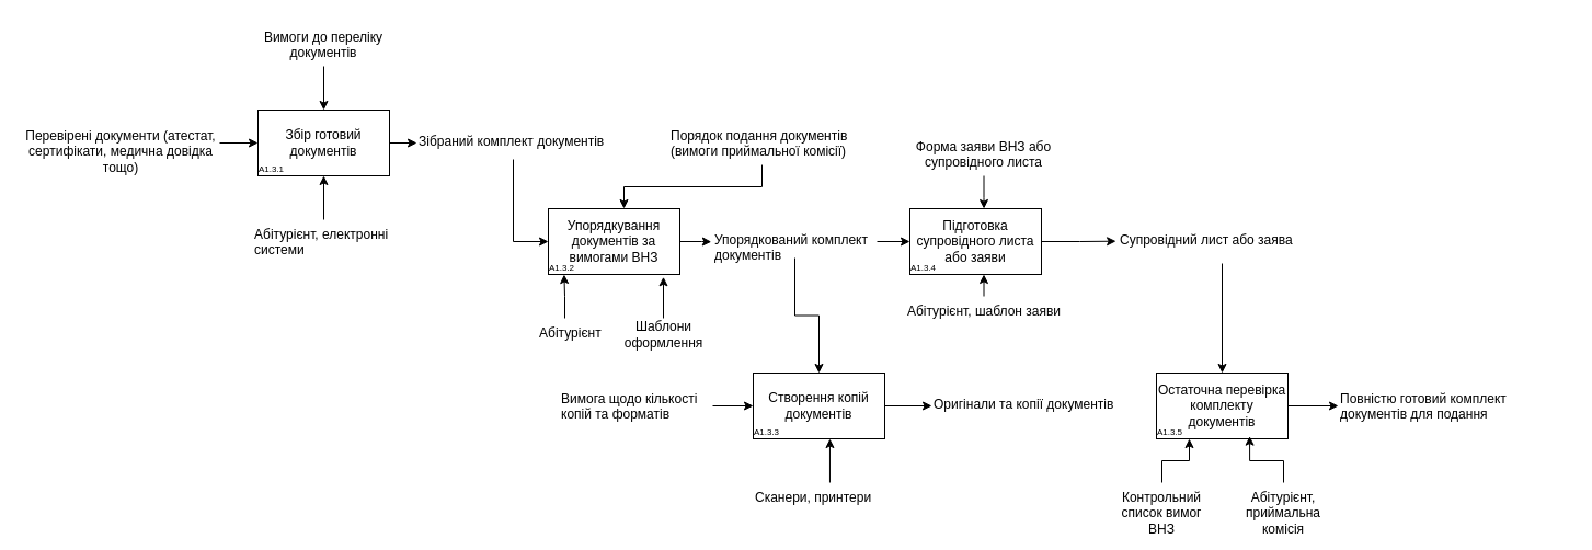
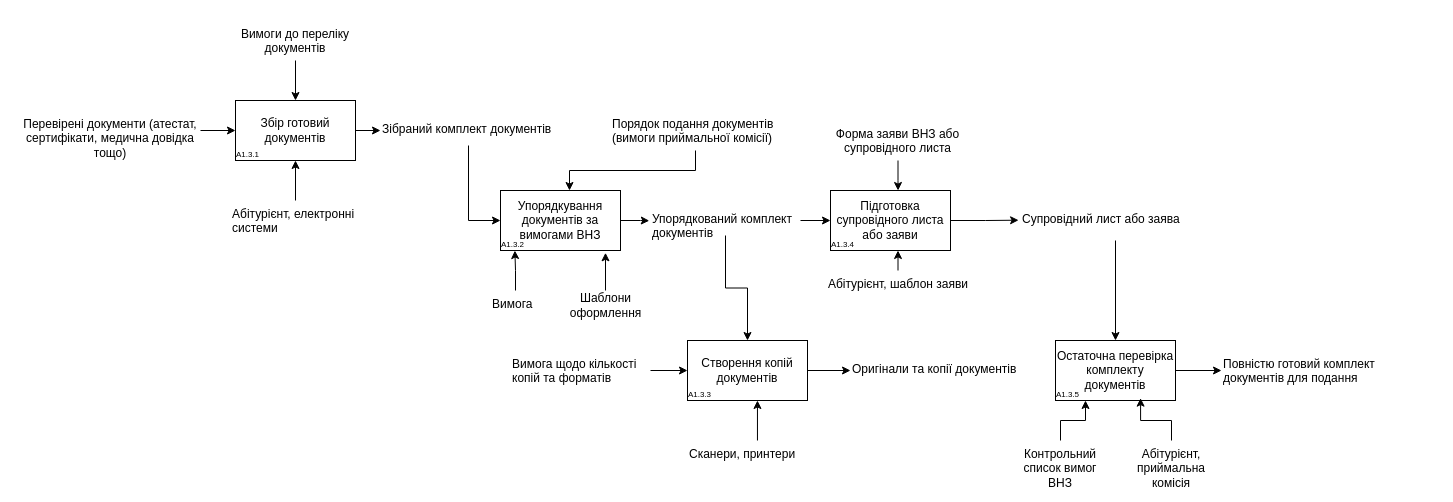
  <mxCell id="0" />
  <mxCell id="1" parent="0" />
  <mxCell id="2" style="edgeStyle=orthogonalEdgeStyle;rounded=0;orthogonalLoop=1;jettySize=auto;html=1;entryX=0;entryY=0.5;entryDx=0;entryDy=0;" edge="1" parent="1" source="3" target="10"><mxGeometry relative="1" as="geometry"><mxPoint x="390" y="130" as="targetPoint" /></mxGeometry></mxCell>
  <mxCell id="3" value="Збір готовий документів" style="rounded=0;whiteSpace=wrap;html=1;" vertex="1" parent="1"><mxGeometry x="235" y="100" width="120" height="60" as="geometry" /></mxCell>
  <mxCell id="4" style="edgeStyle=orthogonalEdgeStyle;rounded=0;orthogonalLoop=1;jettySize=auto;html=1;entryX=0;entryY=0.5;entryDx=0;entryDy=0;" edge="1" parent="1" source="5" target="3"><mxGeometry relative="1" as="geometry" /></mxCell>
  <mxCell id="5" value="Перевірені документи (атестат, сертифікати, медична довідка тощо)" style="text;whiteSpace=wrap;align=center;" vertex="1" parent="1"><mxGeometry x="20" y="110" width="180" height="40" as="geometry" /></mxCell>
  <mxCell id="6" value="Вимоги до переліку документів" style="text;whiteSpace=wrap;align=center;" vertex="1" parent="1"><mxGeometry x="210" y="20" width="170" height="40" as="geometry" /></mxCell>
  <mxCell id="7" style="edgeStyle=orthogonalEdgeStyle;rounded=0;orthogonalLoop=1;jettySize=auto;html=1;entryX=0.5;entryY=1;entryDx=0;entryDy=0;" edge="1" parent="1" source="8" target="3"><mxGeometry relative="1" as="geometry" /></mxCell>
  <mxCell id="8" value="Абітурієнт, електронні системи" style="text;whiteSpace=wrap;" vertex="1" parent="1"><mxGeometry x="230" y="200" width="130" height="40" as="geometry" /></mxCell>
  <mxCell id="9" style="edgeStyle=orthogonalEdgeStyle;rounded=0;orthogonalLoop=1;jettySize=auto;html=1;entryX=0;entryY=0.5;entryDx=0;entryDy=0;" edge="1" parent="1" source="10" target="12"><mxGeometry relative="1" as="geometry" /></mxCell>
  <mxCell id="10" value="Зібраний комплект документів" style="text;whiteSpace=wrap;" vertex="1" parent="1"><mxGeometry x="380" y="115" width="176" height="30" as="geometry" /></mxCell>
  <mxCell id="11" style="edgeStyle=orthogonalEdgeStyle;rounded=0;orthogonalLoop=1;jettySize=auto;html=1;entryX=0.5;entryY=0;entryDx=0;entryDy=0;" edge="1" parent="1" source="6" target="3"><mxGeometry relative="1" as="geometry" /></mxCell>
  <mxCell id="12" value="Упорядкування документів за вимогами ВНЗ" style="rounded=0;whiteSpace=wrap;html=1;" vertex="1" parent="1"><mxGeometry x="500" y="190" width="120" height="60" as="geometry" /></mxCell>
  <mxCell id="13" value="Порядок подання документів (вимоги приймальної комісії)" style="text;whiteSpace=wrap;" vertex="1" parent="1"><mxGeometry x="610" y="110" width="170" height="40" as="geometry" /></mxCell>
- <mxCell id="14" value="Абітурієнт " style="text;whiteSpace=wrap;" vertex="1" parent="1"><mxGeometry x="490" y="290" width="50" height="40" as="geometry" /></mxCell>
+ <mxCell id="14" value="Вимога " style="text;whiteSpace=wrap;" vertex="1" parent="1"><mxGeometry x="490" y="290" width="50" height="40" as="geometry" /></mxCell>
  <mxCell id="15" value="&lt;span style=&quot;text-align: left; text-wrap-mode: wrap;&quot;&gt;Шаблони оформлення&lt;/span&gt;" style="text;html=1;align=center;verticalAlign=middle;resizable=0;points=[];autosize=1;strokeColor=none;fillColor=none;" vertex="1" parent="1"><mxGeometry x="530" y="290" width="150" height="30" as="geometry" /></mxCell>
  <mxCell id="16" style="edgeStyle=orthogonalEdgeStyle;rounded=0;orthogonalLoop=1;jettySize=auto;html=1;entryX=0.5;entryY=0;entryDx=0;entryDy=0;" edge="1" parent="1" source="18" target="24"><mxGeometry relative="1" as="geometry" /></mxCell>
  <mxCell id="17" style="edgeStyle=orthogonalEdgeStyle;rounded=0;orthogonalLoop=1;jettySize=auto;html=1;entryX=0;entryY=0.5;entryDx=0;entryDy=0;" edge="1" parent="1" source="18" target="30"><mxGeometry relative="1" as="geometry" /></mxCell>
  <mxCell id="18" value="Упорядкований комплект документів" style="text;whiteSpace=wrap;" vertex="1" parent="1"><mxGeometry x="650" y="205" width="150" height="30" as="geometry" /></mxCell>
  <mxCell id="19" style="edgeStyle=orthogonalEdgeStyle;rounded=0;orthogonalLoop=1;jettySize=auto;html=1;entryX=0.575;entryY=0;entryDx=0;entryDy=0;entryPerimeter=0;" edge="1" parent="1" source="13" target="12"><mxGeometry relative="1" as="geometry" /></mxCell>
  <mxCell id="20" style="edgeStyle=orthogonalEdgeStyle;rounded=0;orthogonalLoop=1;jettySize=auto;html=1;entryX=0.12;entryY=1.001;entryDx=0;entryDy=0;entryPerimeter=0;" edge="1" parent="1" source="14" target="12"><mxGeometry relative="1" as="geometry" /></mxCell>
  <mxCell id="21" style="edgeStyle=orthogonalEdgeStyle;rounded=0;orthogonalLoop=1;jettySize=auto;html=1;entryX=0.875;entryY=1.038;entryDx=0;entryDy=0;entryPerimeter=0;" edge="1" parent="1" source="15" target="12"><mxGeometry relative="1" as="geometry" /></mxCell>
  <mxCell id="22" style="edgeStyle=orthogonalEdgeStyle;rounded=0;orthogonalLoop=1;jettySize=auto;html=1;entryX=-0.008;entryY=0.507;entryDx=0;entryDy=0;entryPerimeter=0;" edge="1" parent="1" source="12" target="18"><mxGeometry relative="1" as="geometry" /></mxCell>
  <mxCell id="23" style="edgeStyle=orthogonalEdgeStyle;rounded=0;orthogonalLoop=1;jettySize=auto;html=1;entryX=0;entryY=0.5;entryDx=0;entryDy=0;" edge="1" parent="1" source="24" target="28"><mxGeometry relative="1" as="geometry" /></mxCell>
  <mxCell id="24" value="Створення копій документів" style="rounded=0;whiteSpace=wrap;html=1;" vertex="1" parent="1"><mxGeometry x="687" y="340" width="120" height="60" as="geometry" /></mxCell>
  <mxCell id="25" style="edgeStyle=orthogonalEdgeStyle;rounded=0;orthogonalLoop=1;jettySize=auto;html=1;entryX=0;entryY=0.5;entryDx=0;entryDy=0;" edge="1" parent="1" source="26" target="24"><mxGeometry relative="1" as="geometry" /></mxCell>
  <mxCell id="26" value="Вимога щодо кількості копій та форматів" style="text;whiteSpace=wrap;" vertex="1" parent="1"><mxGeometry x="510" y="350" width="140" height="40" as="geometry" /></mxCell>
  <mxCell id="27" value="Сканери, принтери" style="text;whiteSpace=wrap;" vertex="1" parent="1"><mxGeometry x="687" y="440" width="140" height="40" as="geometry" /></mxCell>
  <mxCell id="28" value="Оригінали та копії документів" style="text;whiteSpace=wrap;" vertex="1" parent="1"><mxGeometry x="850" y="355" width="170" height="30" as="geometry" /></mxCell>
  <mxCell id="29" style="edgeStyle=orthogonalEdgeStyle;rounded=0;orthogonalLoop=1;jettySize=auto;html=1;entryX=0.583;entryY=1;entryDx=0;entryDy=0;entryPerimeter=0;" edge="1" parent="1" source="27" target="24"><mxGeometry relative="1" as="geometry" /></mxCell>
  <mxCell id="30" value="Підготовка супровідного листа або заяви" style="rounded=0;whiteSpace=wrap;html=1;" vertex="1" parent="1"><mxGeometry x="830" y="190" width="120" height="60" as="geometry" /></mxCell>
  <mxCell id="31" value="Форма заяви ВНЗ або супровідного листа" style="text;whiteSpace=wrap;align=center;" vertex="1" parent="1"><mxGeometry x="820" y="120" width="155" height="40" as="geometry" /></mxCell>
  <mxCell id="32" value="Абітурієнт, шаблон заяви" style="text;whiteSpace=wrap;align=center;" vertex="1" parent="1"><mxGeometry x="812.5" y="270" width="170" height="30" as="geometry" /></mxCell>
  <mxCell id="33" style="edgeStyle=orthogonalEdgeStyle;rounded=0;orthogonalLoop=1;jettySize=auto;html=1;entryX=0.5;entryY=0;entryDx=0;entryDy=0;" edge="1" parent="1" source="34" target="39"><mxGeometry relative="1" as="geometry" /></mxCell>
  <mxCell id="34" value="Супровідний лист або заява" style="text;whiteSpace=wrap;" vertex="1" parent="1"><mxGeometry x="1020" y="205" width="190" height="35" as="geometry" /></mxCell>
  <mxCell id="35" style="edgeStyle=orthogonalEdgeStyle;rounded=0;orthogonalLoop=1;jettySize=auto;html=1;entryX=0.563;entryY=0;entryDx=0;entryDy=0;entryPerimeter=0;" edge="1" parent="1" source="31" target="30"><mxGeometry relative="1" as="geometry" /></mxCell>
  <mxCell id="36" style="edgeStyle=orthogonalEdgeStyle;rounded=0;orthogonalLoop=1;jettySize=auto;html=1;entryX=0.563;entryY=1;entryDx=0;entryDy=0;entryPerimeter=0;" edge="1" parent="1" source="32" target="30"><mxGeometry relative="1" as="geometry" /></mxCell>
  <mxCell id="37" style="edgeStyle=orthogonalEdgeStyle;rounded=0;orthogonalLoop=1;jettySize=auto;html=1;entryX=-0.01;entryY=0.42;entryDx=0;entryDy=0;entryPerimeter=0;" edge="1" parent="1" source="30" target="34"><mxGeometry relative="1" as="geometry" /></mxCell>
  <mxCell id="38" style="edgeStyle=orthogonalEdgeStyle;rounded=0;orthogonalLoop=1;jettySize=auto;html=1;entryX=0;entryY=0.5;entryDx=0;entryDy=0;" edge="1" parent="1" source="39" target="42"><mxGeometry relative="1" as="geometry" /></mxCell>
  <mxCell id="39" value="Остаточна перевірка комплекту документів" style="rounded=0;whiteSpace=wrap;html=1;" vertex="1" parent="1"><mxGeometry x="1055" y="340" width="120" height="60" as="geometry" /></mxCell>
  <mxCell id="40" value="Контрольний список вимог ВНЗ" style="text;whiteSpace=wrap;align=center;" vertex="1" parent="1"><mxGeometry x="1010" y="440" width="100" height="40" as="geometry" /></mxCell>
  <mxCell id="41" value="Абітурієнт, приймальна комісія" style="text;whiteSpace=wrap;align=center;" vertex="1" parent="1"><mxGeometry x="1121" y="440" width="100" height="40" as="geometry" /></mxCell>
  <mxCell id="42" value="Повністю готовий комплект документів для подання" style="text;whiteSpace=wrap;" vertex="1" parent="1"><mxGeometry x="1221" y="350" width="210" height="40" as="geometry" /></mxCell>
  <mxCell id="43" style="edgeStyle=orthogonalEdgeStyle;rounded=0;orthogonalLoop=1;jettySize=auto;html=1;entryX=0.25;entryY=1;entryDx=0;entryDy=0;" edge="1" parent="1" source="40" target="39"><mxGeometry relative="1" as="geometry" /></mxCell>
  <mxCell id="44" style="edgeStyle=orthogonalEdgeStyle;rounded=0;orthogonalLoop=1;jettySize=auto;html=1;entryX=0.709;entryY=0.961;entryDx=0;entryDy=0;entryPerimeter=0;" edge="1" parent="1" source="41" target="39"><mxGeometry relative="1" as="geometry" /></mxCell>
  <mxCell id="45" value="&lt;font style=&quot;font-size: 8px;&quot;&gt;A1.3.1&lt;/font&gt;" style="text;html=1;align=center;verticalAlign=middle;whiteSpace=wrap;rounded=0;" vertex="1" parent="1"><mxGeometry x="235" y="145" width="25" height="15" as="geometry" /></mxCell>
  <mxCell id="46" value="&lt;font style=&quot;font-size: 8px;&quot;&gt;A1.3.2&lt;/font&gt;" style="text;html=1;align=center;verticalAlign=middle;whiteSpace=wrap;rounded=0;" vertex="1" parent="1"><mxGeometry x="500" y="235" width="25" height="15" as="geometry" /></mxCell>
  <mxCell id="47" value="&lt;font style=&quot;font-size: 8px;&quot;&gt;A1.3.3&lt;/font&gt;" style="text;html=1;align=center;verticalAlign=middle;whiteSpace=wrap;rounded=0;" vertex="1" parent="1"><mxGeometry x="687" y="385" width="25" height="15" as="geometry" /></mxCell>
  <mxCell id="48" value="&lt;font style=&quot;font-size: 8px;&quot;&gt;A1.3.4&lt;/font&gt;" style="text;html=1;align=center;verticalAlign=middle;whiteSpace=wrap;rounded=0;" vertex="1" parent="1"><mxGeometry x="830" y="235" width="25" height="15" as="geometry" /></mxCell>
  <mxCell id="49" value="&lt;font style=&quot;font-size: 8px;&quot;&gt;A1.3.5&lt;/font&gt;" style="text;html=1;align=center;verticalAlign=middle;whiteSpace=wrap;rounded=0;" vertex="1" parent="1"><mxGeometry x="1055" y="385" width="25" height="15" as="geometry" /></mxCell>
